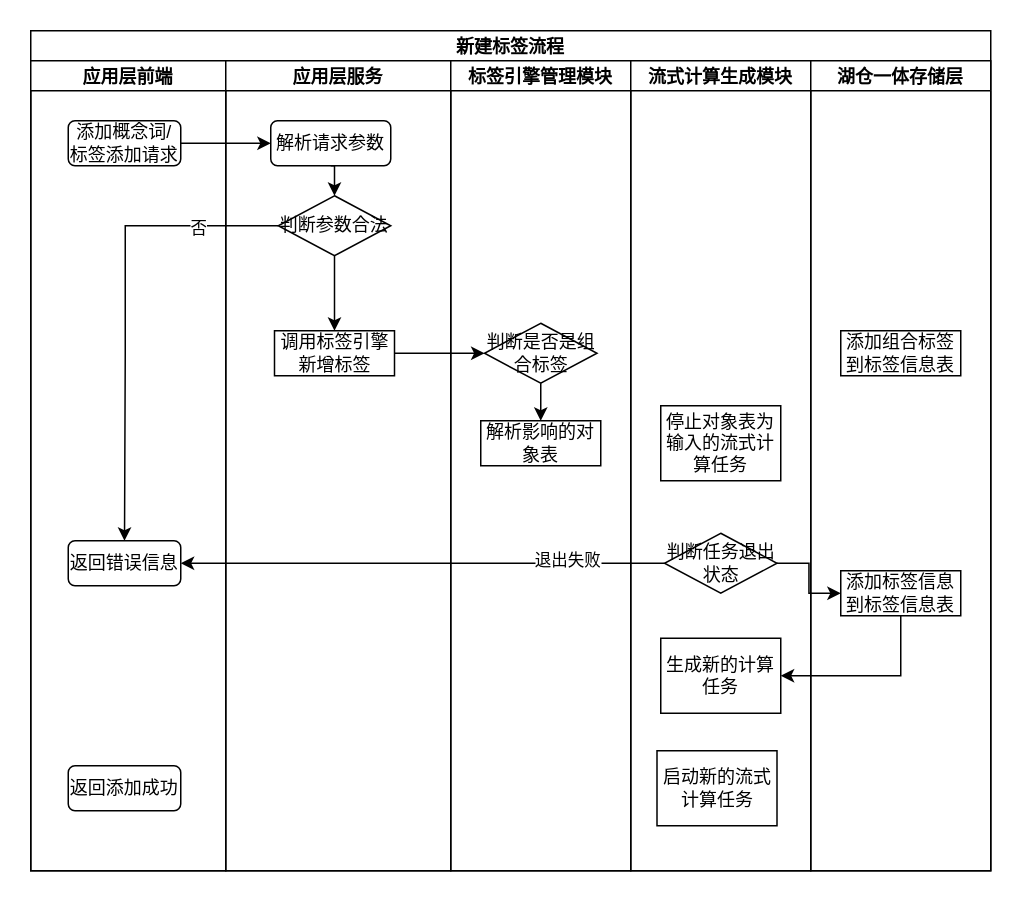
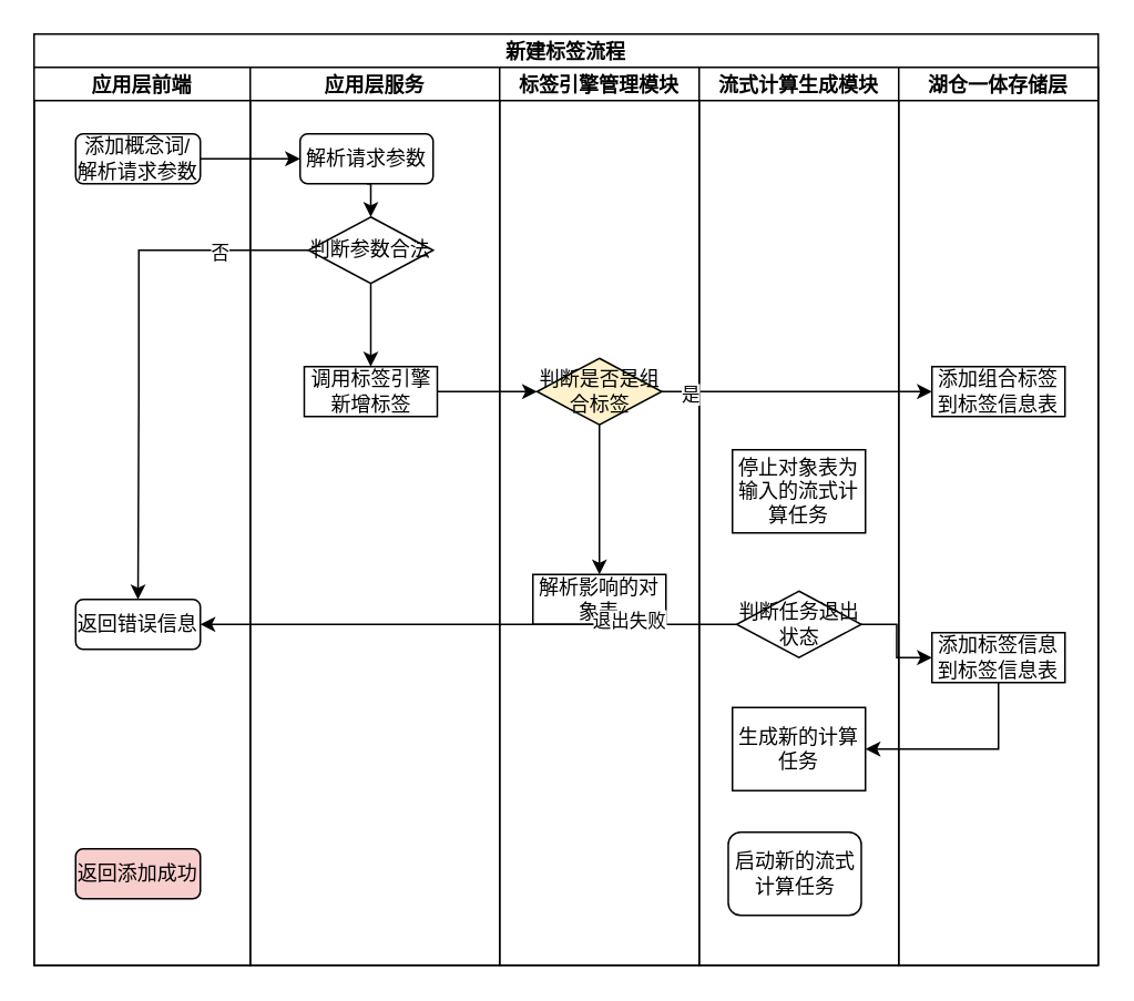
  <mxCell id="0" />
  <mxCell id="1" parent="0" />
  <mxCell id="2" value="新建标签流程" style="swimlane;childLayout=stackLayout;resizeParent=1;resizeParentMax=0;startSize=20;" vertex="1" parent="1"><mxGeometry x="20" y="20" width="640" height="560" as="geometry" /></mxCell>
  <mxCell id="3" value="应用层前端" style="swimlane;startSize=20;" vertex="1" parent="2"><mxGeometry y="20" width="130" height="540" as="geometry" /></mxCell>
- <mxCell id="4" value="添加概念词/标签添加请求" style="rounded=1;whiteSpace=wrap;html=1;" vertex="1" parent="3"><mxGeometry x="25" y="40" width="75" height="30" as="geometry" /></mxCell>
+ <mxCell id="4" value="添加概念词/解析请求参数" style="rounded=1;whiteSpace=wrap;html=1;" vertex="1" parent="3"><mxGeometry x="25" y="40" width="75" height="30" as="geometry" /></mxCell>
  <mxCell id="5" value="返回错误信息" style="rounded=1;whiteSpace=wrap;html=1;" vertex="1" parent="3"><mxGeometry x="25" y="320" width="75" height="30" as="geometry" /></mxCell>
- <mxCell id="6" value="返回添加成功" style="rounded=1;whiteSpace=wrap;html=1;" vertex="1" parent="3"><mxGeometry x="25" y="470" width="75" height="30" as="geometry" /></mxCell>
+ <mxCell id="6" value="返回添加成功" style="rounded=1;whiteSpace=wrap;html=1;fillColor=#f8cecc;" vertex="1" parent="3"><mxGeometry x="25" y="470" width="75" height="30" as="geometry" /></mxCell>
  <mxCell id="7" value="应用层服务" style="swimlane;startSize=20;" vertex="1" parent="2"><mxGeometry x="130" y="20" width="150" height="540" as="geometry" /></mxCell>
  <mxCell id="8" style="edgeStyle=orthogonalEdgeStyle;rounded=0;orthogonalLoop=1;jettySize=auto;html=1;exitX=0.5;exitY=1;exitDx=0;exitDy=0;entryX=0.5;entryY=0;entryDx=0;entryDy=0;" edge="1" parent="7" source="9" target="11"><mxGeometry relative="1" as="geometry" /></mxCell>
  <mxCell id="9" value="解析请求参数" style="whiteSpace=wrap;html=1;rounded=1;" vertex="1" parent="7"><mxGeometry x="30" y="40" width="80" height="30" as="geometry" /></mxCell>
  <mxCell id="10" style="edgeStyle=orthogonalEdgeStyle;rounded=0;orthogonalLoop=1;jettySize=auto;html=1;exitX=0.5;exitY=1;exitDx=0;exitDy=0;" edge="1" parent="7" source="11" target="12"><mxGeometry relative="1" as="geometry" /></mxCell>
  <mxCell id="11" value="判断参数合法" style="rhombus;whiteSpace=wrap;html=1;" vertex="1" parent="7"><mxGeometry x="35" y="90" width="75" height="40" as="geometry" /></mxCell>
  <mxCell id="12" value="调用标签引擎新增标签" style="rounded=0;whiteSpace=wrap;html=1;" vertex="1" parent="7"><mxGeometry x="32.5" y="180" width="80" height="30" as="geometry" /></mxCell>
  <mxCell id="13" value="标签引擎管理模块" style="swimlane;startSize=20;" vertex="1" parent="2"><mxGeometry x="280" y="20" width="120" height="540" as="geometry" /></mxCell>
  <mxCell id="14" style="edgeStyle=orthogonalEdgeStyle;rounded=0;orthogonalLoop=1;jettySize=auto;html=1;exitX=0.5;exitY=1;exitDx=0;exitDy=0;entryX=0.5;entryY=0;entryDx=0;entryDy=0;" edge="1" parent="13" source="15" target="16"><mxGeometry relative="1" as="geometry" /></mxCell>
- <mxCell id="15" value="判断是否是组合标签" style="rhombus;whiteSpace=wrap;html=1;" vertex="1" parent="13"><mxGeometry x="22.5" y="175" width="75" height="40" as="geometry" /></mxCell>
- <mxCell id="16" value="解析影响的对象表" style="rounded=0;whiteSpace=wrap;html=1;" vertex="1" parent="13"><mxGeometry x="20" y="240" width="80" height="30" as="geometry" /></mxCell>
+ <mxCell id="15" value="判断是否是组合标签" style="rhombus;whiteSpace=wrap;html=1;fillColor=#fff2cc;" vertex="1" parent="13"><mxGeometry x="22.5" y="175" width="75" height="40" as="geometry" /></mxCell>
+ <mxCell id="16" value="解析影响的对象表" style="rounded=0;whiteSpace=wrap;html=1;" vertex="1" parent="13"><mxGeometry x="20" y="305" width="80" height="30" as="geometry" /></mxCell>
  <mxCell id="17" value="流式计算生成模块" style="swimlane;startSize=20;" vertex="1" parent="2"><mxGeometry x="400" y="20" width="120" height="540" as="geometry" /></mxCell>
  <mxCell id="18" value="停止对象表为输入的流式计算任务" style="rounded=0;whiteSpace=wrap;html=1;" vertex="1" parent="17"><mxGeometry x="20" y="230" width="80" height="50" as="geometry" /></mxCell>
  <mxCell id="19" value="判断任务退出状态" style="rhombus;whiteSpace=wrap;html=1;" vertex="1" parent="17"><mxGeometry x="22.5" y="315" width="75" height="40" as="geometry" /></mxCell>
  <mxCell id="20" value="生成新的计算任务" style="rounded=0;whiteSpace=wrap;html=1;" vertex="1" parent="17"><mxGeometry x="20" y="385" width="80" height="50" as="geometry" /></mxCell>
- <mxCell id="21" value="启动新的流式计算任务" style="rounded=0;whiteSpace=wrap;html=1;" vertex="1" parent="17"><mxGeometry x="17.5" y="460" width="80" height="50" as="geometry" /></mxCell>
+ <mxCell id="21" value="启动新的流式计算任务" style="whiteSpace=wrap;html=1;rounded=1;" vertex="1" parent="17"><mxGeometry x="17.5" y="460" width="80" height="50" as="geometry" /></mxCell>
  <mxCell id="22" style="edgeStyle=orthogonalEdgeStyle;rounded=0;orthogonalLoop=1;jettySize=auto;html=1;exitX=1;exitY=0.5;exitDx=0;exitDy=0;" edge="1" parent="2" source="4" target="9"><mxGeometry relative="1" as="geometry" /></mxCell>
  <mxCell id="23" style="edgeStyle=orthogonalEdgeStyle;rounded=0;orthogonalLoop=1;jettySize=auto;html=1;exitX=0;exitY=0.5;exitDx=0;exitDy=0;entryX=0.5;entryY=0;entryDx=0;entryDy=0;" edge="1" parent="2" source="11" target="5"><mxGeometry relative="1" as="geometry"><Array as="points"><mxPoint x="63" y="130" /><mxPoint x="63" y="215" /></Array></mxGeometry></mxCell>
  <mxCell id="24" value="否" style="edgeLabel;html=1;align=center;verticalAlign=middle;resizable=0;points=[];" vertex="1" connectable="0" parent="23"><mxGeometry x="-0.654" y="1" relative="1" as="geometry"><mxPoint as="offset" /></mxGeometry></mxCell>
  <mxCell id="25" style="edgeStyle=orthogonalEdgeStyle;rounded=0;orthogonalLoop=1;jettySize=auto;html=1;exitX=1;exitY=0.5;exitDx=0;exitDy=0;entryX=0;entryY=0.5;entryDx=0;entryDy=0;" edge="1" parent="2" source="12" target="15"><mxGeometry relative="1" as="geometry"><mxPoint x="300" y="215" as="targetPoint" /></mxGeometry></mxCell>
  <mxCell id="26" value="湖仓一体存储层" style="swimlane;startSize=20;" vertex="1" parent="2"><mxGeometry x="520" y="20" width="120" height="540" as="geometry" /></mxCell>
  <mxCell id="27" value="添加组合标签到标签信息表" style="rounded=0;whiteSpace=wrap;html=1;" vertex="1" parent="26"><mxGeometry x="20" y="180" width="80" height="30" as="geometry" /></mxCell>
  <mxCell id="28" value="添加标签信息到标签信息表" style="rounded=0;whiteSpace=wrap;html=1;" vertex="1" parent="26"><mxGeometry x="20" y="340" width="80" height="30" as="geometry" /></mxCell>
+ <mxCell id="29" style="edgeStyle=orthogonalEdgeStyle;rounded=0;orthogonalLoop=1;jettySize=auto;html=1;exitX=1;exitY=0.5;exitDx=0;exitDy=0;entryX=0;entryY=0.5;entryDx=0;entryDy=0;" edge="1" parent="2" source="15" target="27"><mxGeometry relative="1" as="geometry" /></mxCell>
+ <mxCell id="30" value="是" style="edgeLabel;html=1;align=center;verticalAlign=middle;resizable=0;points=[];" vertex="1" connectable="0" parent="29"><mxGeometry x="-0.785" y="-1" relative="1" as="geometry"><mxPoint as="offset" /></mxGeometry></mxCell>
  <mxCell id="31" style="edgeStyle=orthogonalEdgeStyle;rounded=0;orthogonalLoop=1;jettySize=auto;html=1;exitX=0;exitY=0.5;exitDx=0;exitDy=0;" edge="1" parent="2" source="19" target="5"><mxGeometry relative="1" as="geometry" /></mxCell>
  <mxCell id="32" value="退出失败" style="edgeLabel;html=1;align=center;verticalAlign=middle;resizable=0;points=[];" vertex="1" connectable="0" parent="31"><mxGeometry x="-0.594" y="-3" relative="1" as="geometry"><mxPoint as="offset" /></mxGeometry></mxCell>
  <mxCell id="33" style="edgeStyle=orthogonalEdgeStyle;rounded=0;orthogonalLoop=1;jettySize=auto;html=1;exitX=1;exitY=0.5;exitDx=0;exitDy=0;" edge="1" parent="2" source="19" target="28"><mxGeometry relative="1" as="geometry" /></mxCell>
  <mxCell id="34" style="edgeStyle=orthogonalEdgeStyle;rounded=0;orthogonalLoop=1;jettySize=auto;html=1;exitX=0.5;exitY=1;exitDx=0;exitDy=0;entryX=1;entryY=0.5;entryDx=0;entryDy=0;" edge="1" parent="2" source="28" target="20"><mxGeometry relative="1" as="geometry" /></mxCell>
